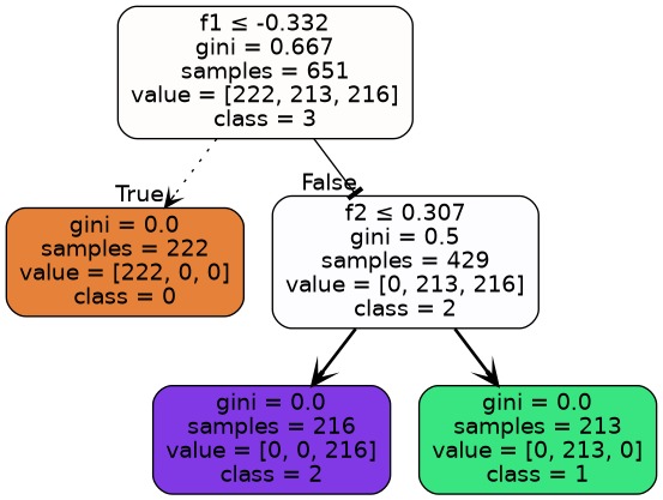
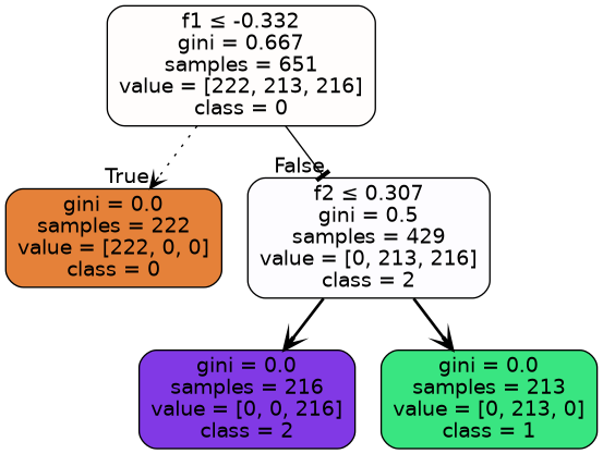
  digraph {
    node [color=black fontname=helvetica shape=box style="filled, rounded"]
    edge [fontname=helvetica style=bold arrowhead=vee]
-   n1 [fillcolor="#fffdfc" label=<f1 &le; -0.332<br/>gini = 0.667<br/>samples = 651<br/>value = [222, 213, 216]<br/>class = 3>]
+   n1 [fillcolor="#fffdfc" label=<f1 &le; -0.332<br/>gini = 0.667<br/>samples = 651<br/>value = [222, 213, 216]<br/>class = 0>]
    n2 [fillcolor="#e58139" label=<gini = 0.0<br/>samples = 222<br/>value = [222, 0, 0]<br/>class = 0>]
    n3 [fillcolor="#fdfcff" label=<f2 &le; 0.307<br/>gini = 0.5<br/>samples = 429<br/>value = [0, 213, 216]<br/>class = 2>]
    n4 [fillcolor="#8139e5" label=<gini = 0.0<br/>samples = 216<br/>value = [0, 0, 216]<br/>class = 2>]
    n5 [fillcolor="#39e581" label=<gini = 0.0<br/>samples = 213<br/>value = [0, 213, 0]<br/>class = 1>]
    n1 -> n2 [headlabel=True labelangle=45 labeldistance=2.5 style=dotted]
    n1 -> n3 [headlabel=False labelangle=-45 labeldistance=2.5 style=solid arrowhead=tee]
    n3 -> n4
    n3 -> n5
  }
